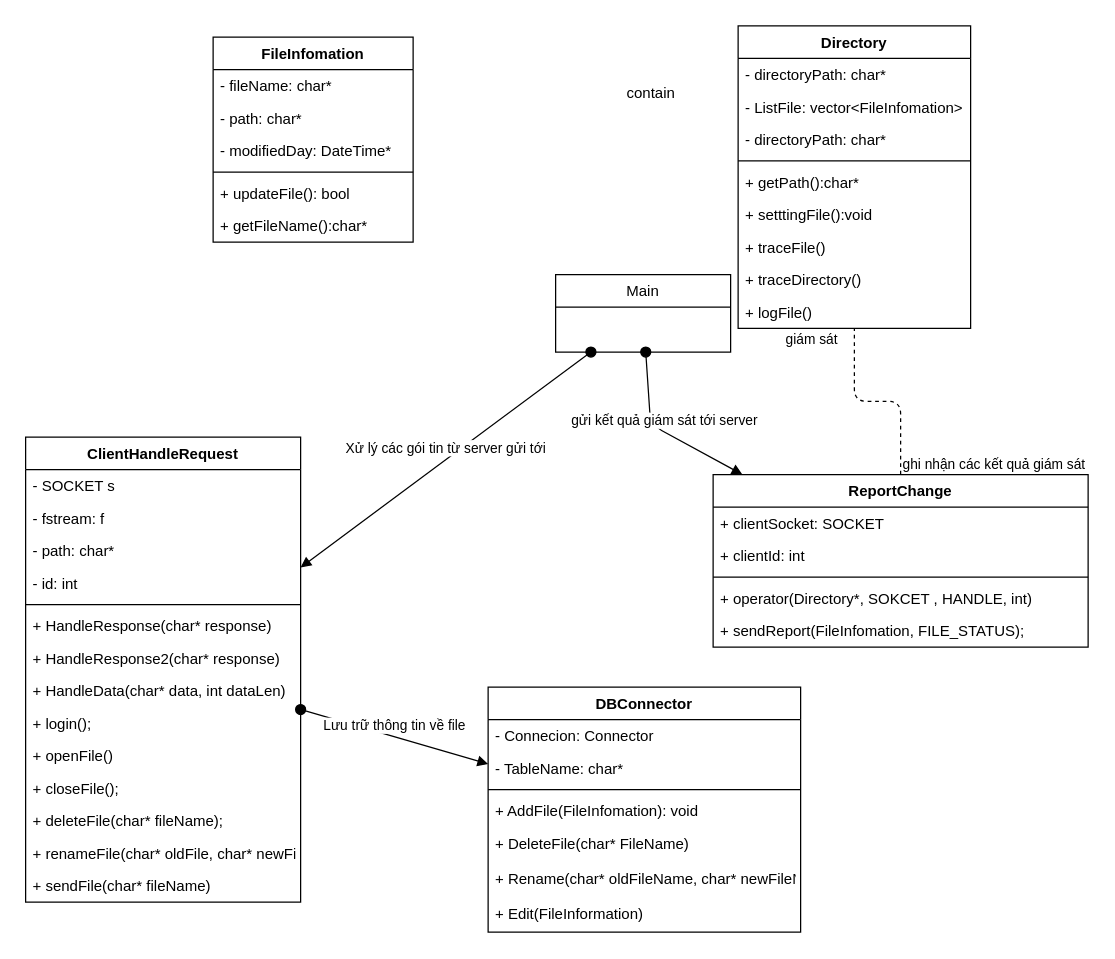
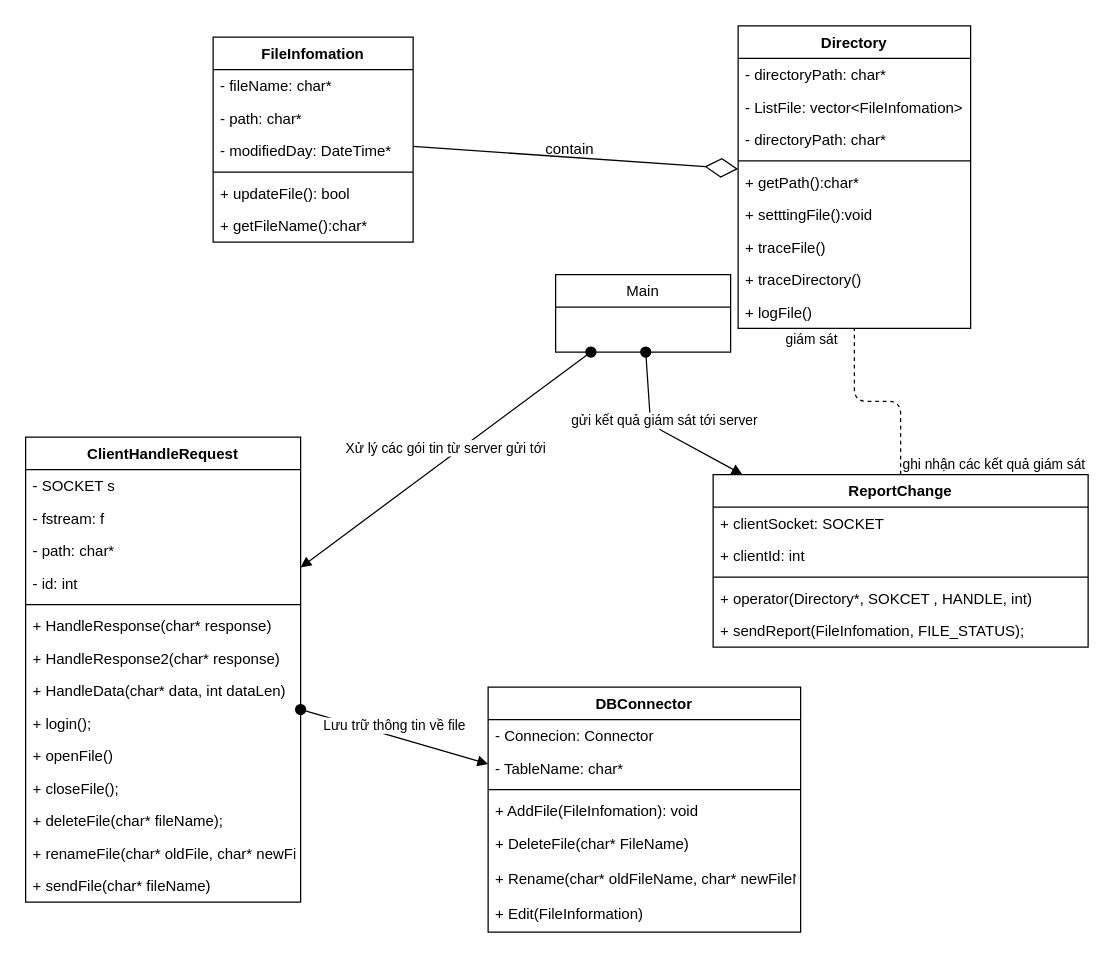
  <mxCell id="0" />
  <mxCell id="1" parent="0" />
  <mxCell id="2" value="ClientHandleRequest" style="swimlane;fontStyle=1;align=center;verticalAlign=top;childLayout=stackLayout;horizontal=1;startSize=26;horizontalStack=0;resizeParent=1;resizeParentMax=0;resizeLast=0;collapsible=1;marginBottom=0;" parent="1" vertex="1"><mxGeometry x="20" y="349" width="220" height="372" as="geometry" /></mxCell>
  <mxCell id="3" value="- SOCKET s" style="text;strokeColor=none;fillColor=none;align=left;verticalAlign=top;spacingLeft=4;spacingRight=4;overflow=hidden;rotatable=0;points=[[0,0.5],[1,0.5]];portConstraint=eastwest;" parent="2" vertex="1"><mxGeometry y="26" width="220" height="26" as="geometry" /></mxCell>
  <mxCell id="4" value="- fstream: f" style="text;strokeColor=none;fillColor=none;align=left;verticalAlign=top;spacingLeft=4;spacingRight=4;overflow=hidden;rotatable=0;points=[[0,0.5],[1,0.5]];portConstraint=eastwest;" parent="2" vertex="1"><mxGeometry y="52" width="220" height="26" as="geometry" /></mxCell>
  <mxCell id="5" value="- path: char*" style="text;strokeColor=none;fillColor=none;align=left;verticalAlign=top;spacingLeft=4;spacingRight=4;overflow=hidden;rotatable=0;points=[[0,0.5],[1,0.5]];portConstraint=eastwest;" parent="2" vertex="1"><mxGeometry y="78" width="220" height="26" as="geometry" /></mxCell>
  <mxCell id="6" value="- id: int" style="text;strokeColor=none;fillColor=none;align=left;verticalAlign=top;spacingLeft=4;spacingRight=4;overflow=hidden;rotatable=0;points=[[0,0.5],[1,0.5]];portConstraint=eastwest;" parent="2" vertex="1"><mxGeometry y="104" width="220" height="26" as="geometry" /></mxCell>
  <mxCell id="7" value="" style="line;strokeWidth=1;fillColor=none;align=left;verticalAlign=middle;spacingTop=-1;spacingLeft=3;spacingRight=3;rotatable=0;labelPosition=right;points=[];portConstraint=eastwest;" parent="2" vertex="1"><mxGeometry y="130" width="220" height="8" as="geometry" /></mxCell>
  <mxCell id="8" value="+ HandleResponse(char* response)" style="text;strokeColor=none;fillColor=none;align=left;verticalAlign=top;spacingLeft=4;spacingRight=4;overflow=hidden;rotatable=0;points=[[0,0.5],[1,0.5]];portConstraint=eastwest;" parent="2" vertex="1"><mxGeometry y="138" width="220" height="26" as="geometry" /></mxCell>
  <mxCell id="9" value="+ HandleResponse2(char* response)" style="text;strokeColor=none;fillColor=none;align=left;verticalAlign=top;spacingLeft=4;spacingRight=4;overflow=hidden;rotatable=0;points=[[0,0.5],[1,0.5]];portConstraint=eastwest;" parent="2" vertex="1"><mxGeometry y="164" width="220" height="26" as="geometry" /></mxCell>
  <mxCell id="10" value="+ HandleData(char* data, int dataLen)" style="text;strokeColor=none;fillColor=none;align=left;verticalAlign=top;spacingLeft=4;spacingRight=4;overflow=hidden;rotatable=0;points=[[0,0.5],[1,0.5]];portConstraint=eastwest;" parent="2" vertex="1"><mxGeometry y="190" width="220" height="26" as="geometry" /></mxCell>
  <mxCell id="11" value="+ login();" style="text;strokeColor=none;fillColor=none;align=left;verticalAlign=top;spacingLeft=4;spacingRight=4;overflow=hidden;rotatable=0;points=[[0,0.5],[1,0.5]];portConstraint=eastwest;" parent="2" vertex="1"><mxGeometry y="216" width="220" height="26" as="geometry" /></mxCell>
  <mxCell id="12" value="+ openFile()" style="text;strokeColor=none;fillColor=none;align=left;verticalAlign=top;spacingLeft=4;spacingRight=4;overflow=hidden;rotatable=0;points=[[0,0.5],[1,0.5]];portConstraint=eastwest;" parent="2" vertex="1"><mxGeometry y="242" width="220" height="26" as="geometry" /></mxCell>
  <mxCell id="13" value="+ closeFile();" style="text;strokeColor=none;fillColor=none;align=left;verticalAlign=top;spacingLeft=4;spacingRight=4;overflow=hidden;rotatable=0;points=[[0,0.5],[1,0.5]];portConstraint=eastwest;" parent="2" vertex="1"><mxGeometry y="268" width="220" height="26" as="geometry" /></mxCell>
  <mxCell id="14" value="+ deleteFile(char* fileName);" style="text;strokeColor=none;fillColor=none;align=left;verticalAlign=top;spacingLeft=4;spacingRight=4;overflow=hidden;rotatable=0;points=[[0,0.5],[1,0.5]];portConstraint=eastwest;" parent="2" vertex="1"><mxGeometry y="294" width="220" height="26" as="geometry" /></mxCell>
  <mxCell id="15" value="+ renameFile(char* oldFile, char* newFile)" style="text;strokeColor=none;fillColor=none;align=left;verticalAlign=top;spacingLeft=4;spacingRight=4;overflow=hidden;rotatable=0;points=[[0,0.5],[1,0.5]];portConstraint=eastwest;" parent="2" vertex="1"><mxGeometry y="320" width="220" height="26" as="geometry" /></mxCell>
  <mxCell id="16" value="+ sendFile(char* fileName)" style="text;strokeColor=none;fillColor=none;align=left;verticalAlign=top;spacingLeft=4;spacingRight=4;overflow=hidden;rotatable=0;points=[[0,0.5],[1,0.5]];portConstraint=eastwest;" parent="2" vertex="1"><mxGeometry y="346" width="220" height="26" as="geometry" /></mxCell>
  <mxCell id="17" value="ReportChange" style="swimlane;fontStyle=1;align=center;verticalAlign=top;childLayout=stackLayout;horizontal=1;startSize=26;horizontalStack=0;resizeParent=1;resizeParentMax=0;resizeLast=0;collapsible=1;marginBottom=0;" parent="1" vertex="1"><mxGeometry x="570" y="379" width="300" height="138" as="geometry" /></mxCell>
  <mxCell id="18" value="+ clientSocket: SOCKET" style="text;strokeColor=none;fillColor=none;align=left;verticalAlign=top;spacingLeft=4;spacingRight=4;overflow=hidden;rotatable=0;points=[[0,0.5],[1,0.5]];portConstraint=eastwest;" parent="17" vertex="1"><mxGeometry y="26" width="300" height="26" as="geometry" /></mxCell>
  <mxCell id="19" value="+ clientId: int" style="text;strokeColor=none;fillColor=none;align=left;verticalAlign=top;spacingLeft=4;spacingRight=4;overflow=hidden;rotatable=0;points=[[0,0.5],[1,0.5]];portConstraint=eastwest;" parent="17" vertex="1"><mxGeometry y="52" width="300" height="26" as="geometry" /></mxCell>
  <mxCell id="20" value="" style="line;strokeWidth=1;fillColor=none;align=left;verticalAlign=middle;spacingTop=-1;spacingLeft=3;spacingRight=3;rotatable=0;labelPosition=right;points=[];portConstraint=eastwest;" parent="17" vertex="1"><mxGeometry y="78" width="300" height="8" as="geometry" /></mxCell>
  <mxCell id="21" value="+ operator(Directory*, SOKCET , HANDLE, int)" style="text;strokeColor=none;fillColor=none;align=left;verticalAlign=top;spacingLeft=4;spacingRight=4;overflow=hidden;rotatable=0;points=[[0,0.5],[1,0.5]];portConstraint=eastwest;" parent="17" vertex="1"><mxGeometry y="86" width="300" height="26" as="geometry" /></mxCell>
  <mxCell id="22" value="+ sendReport(FileInfomation, FILE_STATUS);" style="text;strokeColor=none;fillColor=none;align=left;verticalAlign=top;spacingLeft=4;spacingRight=4;overflow=hidden;rotatable=0;points=[[0,0.5],[1,0.5]];portConstraint=eastwest;" parent="17" vertex="1"><mxGeometry y="112" width="300" height="26" as="geometry" /></mxCell>
  <mxCell id="23" value="Directory" style="swimlane;fontStyle=1;align=center;verticalAlign=top;childLayout=stackLayout;horizontal=1;startSize=26;horizontalStack=0;resizeParent=1;resizeParentMax=0;resizeLast=0;collapsible=1;marginBottom=0;" parent="1" vertex="1"><mxGeometry x="590" y="20" width="186" height="242" as="geometry" /></mxCell>
  <mxCell id="24" value="- directoryPath: char*" style="text;strokeColor=none;fillColor=none;align=left;verticalAlign=top;spacingLeft=4;spacingRight=4;overflow=hidden;rotatable=0;points=[[0,0.5],[1,0.5]];portConstraint=eastwest;" parent="23" vertex="1"><mxGeometry y="26" width="186" height="26" as="geometry" /></mxCell>
  <mxCell id="25" value="- ListFile: vector&lt;FileInfomation&gt;" style="text;strokeColor=none;fillColor=none;align=left;verticalAlign=top;spacingLeft=4;spacingRight=4;overflow=hidden;rotatable=0;points=[[0,0.5],[1,0.5]];portConstraint=eastwest;" parent="23" vertex="1"><mxGeometry y="52" width="186" height="26" as="geometry" /></mxCell>
  <mxCell id="26" value="- directoryPath: char*" style="text;strokeColor=none;fillColor=none;align=left;verticalAlign=top;spacingLeft=4;spacingRight=4;overflow=hidden;rotatable=0;points=[[0,0.5],[1,0.5]];portConstraint=eastwest;" parent="23" vertex="1"><mxGeometry y="78" width="186" height="26" as="geometry" /></mxCell>
  <mxCell id="27" value="" style="line;strokeWidth=1;fillColor=none;align=left;verticalAlign=middle;spacingTop=-1;spacingLeft=3;spacingRight=3;rotatable=0;labelPosition=right;points=[];portConstraint=eastwest;" parent="23" vertex="1"><mxGeometry y="104" width="186" height="8" as="geometry" /></mxCell>
  <mxCell id="28" value="+ getPath():char*" style="text;strokeColor=none;fillColor=none;align=left;verticalAlign=top;spacingLeft=4;spacingRight=4;overflow=hidden;rotatable=0;points=[[0,0.5],[1,0.5]];portConstraint=eastwest;" parent="23" vertex="1"><mxGeometry y="112" width="186" height="26" as="geometry" /></mxCell>
  <mxCell id="29" value="+ setttingFile():void" style="text;strokeColor=none;fillColor=none;align=left;verticalAlign=top;spacingLeft=4;spacingRight=4;overflow=hidden;rotatable=0;points=[[0,0.5],[1,0.5]];portConstraint=eastwest;" parent="23" vertex="1"><mxGeometry y="138" width="186" height="26" as="geometry" /></mxCell>
  <mxCell id="30" value="+ traceFile()" style="text;strokeColor=none;fillColor=none;align=left;verticalAlign=top;spacingLeft=4;spacingRight=4;overflow=hidden;rotatable=0;points=[[0,0.5],[1,0.5]];portConstraint=eastwest;" parent="23" vertex="1"><mxGeometry y="164" width="186" height="26" as="geometry" /></mxCell>
  <mxCell id="31" value="+ traceDirectory()" style="text;strokeColor=none;fillColor=none;align=left;verticalAlign=top;spacingLeft=4;spacingRight=4;overflow=hidden;rotatable=0;points=[[0,0.5],[1,0.5]];portConstraint=eastwest;" parent="23" vertex="1"><mxGeometry y="190" width="186" height="26" as="geometry" /></mxCell>
  <mxCell id="32" value="+ logFile()" style="text;strokeColor=none;fillColor=none;align=left;verticalAlign=top;spacingLeft=4;spacingRight=4;overflow=hidden;rotatable=0;points=[[0,0.5],[1,0.5]];portConstraint=eastwest;" parent="23" vertex="1"><mxGeometry y="216" width="186" height="26" as="geometry" /></mxCell>
  <mxCell id="33" value="FileInfomation" style="swimlane;fontStyle=1;align=center;verticalAlign=top;childLayout=stackLayout;horizontal=1;startSize=26;horizontalStack=0;resizeParent=1;resizeParentMax=0;resizeLast=0;collapsible=1;marginBottom=0;" parent="1" vertex="1"><mxGeometry x="170" y="29" width="160" height="164" as="geometry" /></mxCell>
  <mxCell id="34" value="- fileName: char*" style="text;strokeColor=none;fillColor=none;align=left;verticalAlign=top;spacingLeft=4;spacingRight=4;overflow=hidden;rotatable=0;points=[[0,0.5],[1,0.5]];portConstraint=eastwest;" parent="33" vertex="1"><mxGeometry y="26" width="160" height="26" as="geometry" /></mxCell>
  <mxCell id="35" value="- path: char*" style="text;strokeColor=none;fillColor=none;align=left;verticalAlign=top;spacingLeft=4;spacingRight=4;overflow=hidden;rotatable=0;points=[[0,0.5],[1,0.5]];portConstraint=eastwest;" parent="33" vertex="1"><mxGeometry y="52" width="160" height="26" as="geometry" /></mxCell>
  <mxCell id="36" value="- modifiedDay: DateTime*" style="text;strokeColor=none;fillColor=none;align=left;verticalAlign=top;spacingLeft=4;spacingRight=4;overflow=hidden;rotatable=0;points=[[0,0.5],[1,0.5]];portConstraint=eastwest;" parent="33" vertex="1"><mxGeometry y="78" width="160" height="26" as="geometry" /></mxCell>
  <mxCell id="37" value="" style="line;strokeWidth=1;fillColor=none;align=left;verticalAlign=middle;spacingTop=-1;spacingLeft=3;spacingRight=3;rotatable=0;labelPosition=right;points=[];portConstraint=eastwest;" parent="33" vertex="1"><mxGeometry y="104" width="160" height="8" as="geometry" /></mxCell>
  <mxCell id="38" value="+ updateFile(): bool" style="text;strokeColor=none;fillColor=none;align=left;verticalAlign=top;spacingLeft=4;spacingRight=4;overflow=hidden;rotatable=0;points=[[0,0.5],[1,0.5]];portConstraint=eastwest;" parent="33" vertex="1"><mxGeometry y="112" width="160" height="26" as="geometry" /></mxCell>
  <mxCell id="39" value="+ getFileName():char*" style="text;strokeColor=none;fillColor=none;align=left;verticalAlign=top;spacingLeft=4;spacingRight=4;overflow=hidden;rotatable=0;points=[[0,0.5],[1,0.5]];portConstraint=eastwest;" parent="33" vertex="1"><mxGeometry y="138" width="160" height="26" as="geometry" /></mxCell>
- <mxCell id="41" value="contain" style="text;html=1;align=center;verticalAlign=middle;resizable=0;points=[];autosize=1;strokeColor=none;fillColor=none;" parent="1" vertex="1"><mxGeometry x="495" y="64" width="50" height="20" as="geometry" /></mxCell>
+ <mxCell id="40" value="" style="endArrow=diamondThin;endFill=0;endSize=24;html=1;" parent="1" source="33" target="23" edge="1"><mxGeometry width="160" relative="1" as="geometry"><mxPoint x="420" y="289" as="sourcePoint" /><mxPoint x="580" y="289" as="targetPoint" /></mxGeometry></mxCell>
+ <mxCell id="41" value="contain" style="text;html=1;align=center;verticalAlign=middle;resizable=0;points=[];autosize=1;strokeColor=none;fillColor=none;" parent="1" vertex="1"><mxGeometry x="430" y="109" width="50" height="20" as="geometry" /></mxCell>
  <mxCell id="42" value="" style="endArrow=none;html=1;edgeStyle=orthogonalEdgeStyle;dashed=1;" parent="1" source="17" target="23" edge="1"><mxGeometry relative="1" as="geometry"><mxPoint x="420" y="289" as="sourcePoint" /><mxPoint x="580" y="289" as="targetPoint" /></mxGeometry></mxCell>
  <mxCell id="43" value="ghi nhận các kết quả giám sát" style="edgeLabel;resizable=0;html=1;align=left;verticalAlign=bottom;" parent="42" connectable="0" vertex="1"><mxGeometry x="-1" relative="1" as="geometry" /></mxCell>
  <mxCell id="44" value="giám sát" style="edgeLabel;resizable=0;html=1;align=right;verticalAlign=bottom;" parent="42" connectable="0" vertex="1"><mxGeometry x="1" relative="1" as="geometry"><mxPoint x="-13" y="17" as="offset" /></mxGeometry></mxCell>
  <mxCell id="45" value="Main" style="swimlane;fontStyle=0;childLayout=stackLayout;horizontal=1;startSize=26;fillColor=none;horizontalStack=0;resizeParent=1;resizeParentMax=0;resizeLast=0;collapsible=1;marginBottom=0;" parent="1" vertex="1"><mxGeometry x="444" y="219" width="140" height="62" as="geometry" /></mxCell>
  <mxCell id="46" value="gửi kết quả giám sát tới server" style="html=1;verticalAlign=bottom;startArrow=oval;startFill=1;endArrow=block;startSize=8;" parent="1" source="45" target="17" edge="1"><mxGeometry width="60" relative="1" as="geometry"><mxPoint x="470" y="309" as="sourcePoint" /><mxPoint x="530" y="309" as="targetPoint" /><Array as="points"><mxPoint x="520" y="339" /></Array></mxGeometry></mxCell>
  <mxCell id="47" value="Xử lý các gói tin từ server gửi tới" style="html=1;verticalAlign=bottom;startArrow=oval;startFill=1;endArrow=block;startSize=8;" parent="1" source="45" target="2" edge="1"><mxGeometry width="60" relative="1" as="geometry"><mxPoint x="470" y="309" as="sourcePoint" /><mxPoint x="530" y="309" as="targetPoint" /></mxGeometry></mxCell>
  <mxCell id="48" value="DBConnector" style="swimlane;fontStyle=1;align=center;verticalAlign=top;childLayout=stackLayout;horizontal=1;startSize=26;horizontalStack=0;resizeParent=1;resizeParentMax=0;resizeLast=0;collapsible=1;marginBottom=0;" vertex="1" parent="1"><mxGeometry x="390" y="549" width="250" height="196" as="geometry" /></mxCell>
  <mxCell id="49" value="- Connecion: Connector" style="text;strokeColor=none;fillColor=none;align=left;verticalAlign=top;spacingLeft=4;spacingRight=4;overflow=hidden;rotatable=0;points=[[0,0.5],[1,0.5]];portConstraint=eastwest;" vertex="1" parent="48"><mxGeometry y="26" width="250" height="26" as="geometry" /></mxCell>
  <mxCell id="50" value="- TableName: char*" style="text;strokeColor=none;fillColor=none;align=left;verticalAlign=top;spacingLeft=4;spacingRight=4;overflow=hidden;rotatable=0;points=[[0,0.5],[1,0.5]];portConstraint=eastwest;" vertex="1" parent="48"><mxGeometry y="52" width="250" height="26" as="geometry" /></mxCell>
  <mxCell id="51" value="" style="line;strokeWidth=1;fillColor=none;align=left;verticalAlign=middle;spacingTop=-1;spacingLeft=3;spacingRight=3;rotatable=0;labelPosition=right;points=[];portConstraint=eastwest;" vertex="1" parent="48"><mxGeometry y="78" width="250" height="8" as="geometry" /></mxCell>
  <mxCell id="52" value="+ AddFile(FileInfomation): void" style="text;strokeColor=none;fillColor=none;align=left;verticalAlign=top;spacingLeft=4;spacingRight=4;overflow=hidden;rotatable=0;points=[[0,0.5],[1,0.5]];portConstraint=eastwest;" vertex="1" parent="48"><mxGeometry y="86" width="250" height="26" as="geometry" /></mxCell>
  <mxCell id="53" value="+ DeleteFile(char* FileName)" style="text;strokeColor=none;fillColor=none;align=left;verticalAlign=top;spacingLeft=4;spacingRight=4;overflow=hidden;rotatable=0;points=[[0,0.5],[1,0.5]];portConstraint=eastwest;" vertex="1" parent="48"><mxGeometry y="112" width="250" height="28" as="geometry" /></mxCell>
  <mxCell id="54" value="+ Rename(char* oldFileName, char* newFileName)" style="text;strokeColor=none;fillColor=none;align=left;verticalAlign=top;spacingLeft=4;spacingRight=4;overflow=hidden;rotatable=0;points=[[0,0.5],[1,0.5]];portConstraint=eastwest;" vertex="1" parent="48"><mxGeometry y="140" width="250" height="28" as="geometry" /></mxCell>
  <mxCell id="55" value="+ Edit(FileInformation)" style="text;strokeColor=none;fillColor=none;align=left;verticalAlign=top;spacingLeft=4;spacingRight=4;overflow=hidden;rotatable=0;points=[[0,0.5],[1,0.5]];portConstraint=eastwest;" vertex="1" parent="48"><mxGeometry y="168" width="250" height="28" as="geometry" /></mxCell>
  <mxCell id="56" value="Lưu trữ thông tin về file" style="html=1;verticalAlign=bottom;startArrow=oval;startFill=1;endArrow=block;startSize=8;" edge="1" parent="1" source="2" target="48"><mxGeometry width="60" relative="1" as="geometry"><mxPoint x="412.021" y="291" as="sourcePoint" /><mxPoint x="260" y="438.367" as="targetPoint" /></mxGeometry></mxCell>
